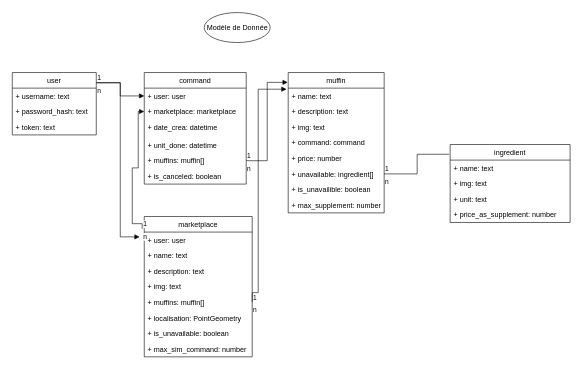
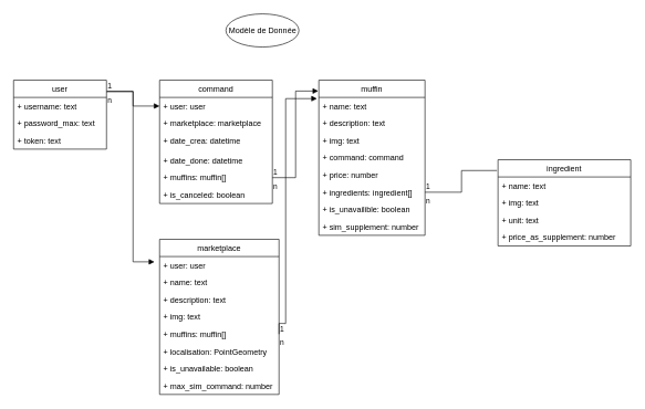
  <mxCell id="0" />
  <mxCell id="1" parent="0" />
  <mxCell id="2" value="user" style="swimlane;fontStyle=0;childLayout=stackLayout;horizontal=1;startSize=26;fillColor=none;horizontalStack=0;resizeParent=1;resizeParentMax=0;resizeLast=0;collapsible=1;marginBottom=0;" vertex="1" parent="1"><mxGeometry x="20" y="120" width="140" height="104" as="geometry" /></mxCell>
  <mxCell id="3" value="+ username: text" style="text;strokeColor=none;fillColor=none;align=left;verticalAlign=top;spacingLeft=4;spacingRight=4;overflow=hidden;rotatable=0;points=[[0,0.5],[1,0.5]];portConstraint=eastwest;" vertex="1" parent="2"><mxGeometry y="26" width="140" height="26" as="geometry" /></mxCell>
- <mxCell id="4" value="+ password_hash: text" style="text;strokeColor=none;fillColor=none;align=left;verticalAlign=top;spacingLeft=4;spacingRight=4;overflow=hidden;rotatable=0;points=[[0,0.5],[1,0.5]];portConstraint=eastwest;" vertex="1" parent="2"><mxGeometry y="52" width="140" height="26" as="geometry" /></mxCell>
+ <mxCell id="4" value="+ password_max: text" style="text;strokeColor=none;fillColor=none;align=left;verticalAlign=top;spacingLeft=4;spacingRight=4;overflow=hidden;rotatable=0;points=[[0,0.5],[1,0.5]];portConstraint=eastwest;" vertex="1" parent="2"><mxGeometry y="52" width="140" height="26" as="geometry" /></mxCell>
  <mxCell id="5" value="+ token: text" style="text;strokeColor=none;fillColor=none;align=left;verticalAlign=top;spacingLeft=4;spacingRight=4;overflow=hidden;rotatable=0;points=[[0,0.5],[1,0.5]];portConstraint=eastwest;" vertex="1" parent="2"><mxGeometry y="78" width="140" height="26" as="geometry" /></mxCell>
  <mxCell id="6" value="command" style="swimlane;fontStyle=0;childLayout=stackLayout;horizontal=1;startSize=26;fillColor=none;horizontalStack=0;resizeParent=1;resizeParentMax=0;resizeLast=0;collapsible=1;marginBottom=0;" vertex="1" parent="1"><mxGeometry x="240" y="120" width="170" height="186" as="geometry" /></mxCell>
  <mxCell id="7" value="+ user: user" style="text;strokeColor=none;fillColor=none;align=left;verticalAlign=top;spacingLeft=4;spacingRight=4;overflow=hidden;rotatable=0;points=[[0,0.5],[1,0.5]];portConstraint=eastwest;" vertex="1" parent="6"><mxGeometry y="26" width="170" height="26" as="geometry" /></mxCell>
  <mxCell id="8" value="+ marketplace: marketplace" style="text;strokeColor=none;fillColor=none;align=left;verticalAlign=top;spacingLeft=4;spacingRight=4;overflow=hidden;rotatable=0;points=[[0,0.5],[1,0.5]];portConstraint=eastwest;" vertex="1" parent="6"><mxGeometry y="52" width="170" height="26" as="geometry" /></mxCell>
  <mxCell id="9" value="+ date_crea: datetime" style="text;strokeColor=none;fillColor=none;align=left;verticalAlign=top;spacingLeft=4;spacingRight=4;overflow=hidden;rotatable=0;points=[[0,0.5],[1,0.5]];portConstraint=eastwest;" vertex="1" parent="6"><mxGeometry y="78" width="170" height="30" as="geometry" /></mxCell>
- <mxCell id="10" value="+ unit_done: datetime" style="text;strokeColor=none;fillColor=none;align=left;verticalAlign=top;spacingLeft=4;spacingRight=4;overflow=hidden;rotatable=0;points=[[0,0.5],[1,0.5]];portConstraint=eastwest;" vertex="1" parent="6"><mxGeometry y="108" width="170" height="26" as="geometry" /></mxCell>
+ <mxCell id="10" value="+ date_done: datetime" style="text;strokeColor=none;fillColor=none;align=left;verticalAlign=top;spacingLeft=4;spacingRight=4;overflow=hidden;rotatable=0;points=[[0,0.5],[1,0.5]];portConstraint=eastwest;" vertex="1" parent="6"><mxGeometry y="108" width="170" height="26" as="geometry" /></mxCell>
  <mxCell id="11" value="+ muffins: muffin[]" style="text;strokeColor=none;fillColor=none;align=left;verticalAlign=top;spacingLeft=4;spacingRight=4;overflow=hidden;rotatable=0;points=[[0,0.5],[1,0.5]];portConstraint=eastwest;" vertex="1" parent="6"><mxGeometry y="134" width="170" height="26" as="geometry" /></mxCell>
  <mxCell id="12" value="+ is_canceled: boolean" style="text;strokeColor=none;fillColor=none;align=left;verticalAlign=top;spacingLeft=4;spacingRight=4;overflow=hidden;rotatable=0;points=[[0,0.5],[1,0.5]];portConstraint=eastwest;" vertex="1" parent="6"><mxGeometry y="160" width="170" height="26" as="geometry" /></mxCell>
  <mxCell id="13" value="muffin" style="swimlane;fontStyle=0;childLayout=stackLayout;horizontal=1;startSize=26;fillColor=none;horizontalStack=0;resizeParent=1;resizeParentMax=0;resizeLast=0;collapsible=1;marginBottom=0;" vertex="1" parent="1"><mxGeometry x="480" y="120" width="160" height="234" as="geometry" /></mxCell>
  <mxCell id="14" value="+ name: text" style="text;strokeColor=none;fillColor=none;align=left;verticalAlign=top;spacingLeft=4;spacingRight=4;overflow=hidden;rotatable=0;points=[[0,0.5],[1,0.5]];portConstraint=eastwest;" vertex="1" parent="13"><mxGeometry y="26" width="160" height="26" as="geometry" /></mxCell>
  <mxCell id="15" value="+ description: text" style="text;strokeColor=none;fillColor=none;align=left;verticalAlign=top;spacingLeft=4;spacingRight=4;overflow=hidden;rotatable=0;points=[[0,0.5],[1,0.5]];portConstraint=eastwest;" vertex="1" parent="13"><mxGeometry y="52" width="160" height="26" as="geometry" /></mxCell>
  <mxCell id="16" value="+ img: text" style="text;strokeColor=none;fillColor=none;align=left;verticalAlign=top;spacingLeft=4;spacingRight=4;overflow=hidden;rotatable=0;points=[[0,0.5],[1,0.5]];portConstraint=eastwest;" vertex="1" parent="13"><mxGeometry y="78" width="160" height="26" as="geometry" /></mxCell>
  <mxCell id="17" value="+ command: command" style="text;strokeColor=none;fillColor=none;align=left;verticalAlign=top;spacingLeft=4;spacingRight=4;overflow=hidden;rotatable=0;points=[[0,0.5],[1,0.5]];portConstraint=eastwest;" vertex="1" parent="13"><mxGeometry y="104" width="160" height="26" as="geometry" /></mxCell>
  <mxCell id="18" value="+ price: number" style="text;strokeColor=none;fillColor=none;align=left;verticalAlign=top;spacingLeft=4;spacingRight=4;overflow=hidden;rotatable=0;points=[[0,0.5],[1,0.5]];portConstraint=eastwest;" vertex="1" parent="13"><mxGeometry y="130" width="160" height="26" as="geometry" /></mxCell>
- <mxCell id="19" value="+ unavailable: ingredient[]" style="text;strokeColor=none;fillColor=none;align=left;verticalAlign=top;spacingLeft=4;spacingRight=4;overflow=hidden;rotatable=0;points=[[0,0.5],[1,0.5]];portConstraint=eastwest;" vertex="1" parent="13"><mxGeometry y="156" width="160" height="26" as="geometry" /></mxCell>
+ <mxCell id="19" value="+ ingredients: ingredient[]" style="text;strokeColor=none;fillColor=none;align=left;verticalAlign=top;spacingLeft=4;spacingRight=4;overflow=hidden;rotatable=0;points=[[0,0.5],[1,0.5]];portConstraint=eastwest;" vertex="1" parent="13"><mxGeometry y="156" width="160" height="26" as="geometry" /></mxCell>
  <mxCell id="20" value="+ is_unavailible: boolean" style="text;strokeColor=none;fillColor=none;align=left;verticalAlign=top;spacingLeft=4;spacingRight=4;overflow=hidden;rotatable=0;points=[[0,0.5],[1,0.5]];portConstraint=eastwest;" vertex="1" parent="13"><mxGeometry y="182" width="160" height="26" as="geometry" /></mxCell>
- <mxCell id="21" value="+ max_supplement: number" style="text;strokeColor=none;fillColor=none;align=left;verticalAlign=top;spacingLeft=4;spacingRight=4;overflow=hidden;rotatable=0;points=[[0,0.5],[1,0.5]];portConstraint=eastwest;" vertex="1" parent="13"><mxGeometry y="208" width="160" height="26" as="geometry" /></mxCell>
+ <mxCell id="21" value="+ sim_supplement: number" style="text;strokeColor=none;fillColor=none;align=left;verticalAlign=top;spacingLeft=4;spacingRight=4;overflow=hidden;rotatable=0;points=[[0,0.5],[1,0.5]];portConstraint=eastwest;" vertex="1" parent="13"><mxGeometry y="208" width="160" height="26" as="geometry" /></mxCell>
  <mxCell id="22" value="ingredient" style="swimlane;fontStyle=0;childLayout=stackLayout;horizontal=1;startSize=26;fillColor=none;horizontalStack=0;resizeParent=1;resizeParentMax=0;resizeLast=0;collapsible=1;marginBottom=0;" vertex="1" parent="1"><mxGeometry x="750" y="240" width="200" height="130" as="geometry" /></mxCell>
  <mxCell id="23" value="+ name: text" style="text;strokeColor=none;fillColor=none;align=left;verticalAlign=top;spacingLeft=4;spacingRight=4;overflow=hidden;rotatable=0;points=[[0,0.5],[1,0.5]];portConstraint=eastwest;" vertex="1" parent="22"><mxGeometry y="26" width="200" height="26" as="geometry" /></mxCell>
  <mxCell id="24" value="+ img: text" style="text;strokeColor=none;fillColor=none;align=left;verticalAlign=top;spacingLeft=4;spacingRight=4;overflow=hidden;rotatable=0;points=[[0,0.5],[1,0.5]];portConstraint=eastwest;" vertex="1" parent="22"><mxGeometry y="52" width="200" height="26" as="geometry" /></mxCell>
  <mxCell id="25" value="+ unit: text" style="text;strokeColor=none;fillColor=none;align=left;verticalAlign=top;spacingLeft=4;spacingRight=4;overflow=hidden;rotatable=0;points=[[0,0.5],[1,0.5]];portConstraint=eastwest;" vertex="1" parent="22"><mxGeometry y="78" width="200" height="26" as="geometry" /></mxCell>
  <mxCell id="26" value="+ price_as_supplement: number" style="text;strokeColor=none;fillColor=none;align=left;verticalAlign=top;spacingLeft=4;spacingRight=4;overflow=hidden;rotatable=0;points=[[0,0.5],[1,0.5]];portConstraint=eastwest;" vertex="1" parent="22"><mxGeometry y="104" width="200" height="26" as="geometry" /></mxCell>
  <mxCell id="27" value="marketplace" style="swimlane;fontStyle=0;childLayout=stackLayout;horizontal=1;startSize=26;fillColor=none;horizontalStack=0;resizeParent=1;resizeParentMax=0;resizeLast=0;collapsible=1;marginBottom=0;" vertex="1" parent="1"><mxGeometry x="240" y="360" width="180" height="234" as="geometry" /></mxCell>
  <mxCell id="28" value="+ user: user" style="text;strokeColor=none;fillColor=none;align=left;verticalAlign=top;spacingLeft=4;spacingRight=4;overflow=hidden;rotatable=0;points=[[0,0.5],[1,0.5]];portConstraint=eastwest;" vertex="1" parent="27"><mxGeometry y="26" width="180" height="26" as="geometry" /></mxCell>
  <mxCell id="29" value="+ name: text" style="text;strokeColor=none;fillColor=none;align=left;verticalAlign=top;spacingLeft=4;spacingRight=4;overflow=hidden;rotatable=0;points=[[0,0.5],[1,0.5]];portConstraint=eastwest;" vertex="1" parent="27"><mxGeometry y="52" width="180" height="26" as="geometry" /></mxCell>
  <mxCell id="30" value="+ description: text" style="text;strokeColor=none;fillColor=none;align=left;verticalAlign=top;spacingLeft=4;spacingRight=4;overflow=hidden;rotatable=0;points=[[0,0.5],[1,0.5]];portConstraint=eastwest;" vertex="1" parent="27"><mxGeometry y="78" width="180" height="26" as="geometry" /></mxCell>
  <mxCell id="31" value="+ img: text" style="text;strokeColor=none;fillColor=none;align=left;verticalAlign=top;spacingLeft=4;spacingRight=4;overflow=hidden;rotatable=0;points=[[0,0.5],[1,0.5]];portConstraint=eastwest;" vertex="1" parent="27"><mxGeometry y="104" width="180" height="26" as="geometry" /></mxCell>
  <mxCell id="32" value="+ muffins: muffin[]" style="text;strokeColor=none;fillColor=none;align=left;verticalAlign=top;spacingLeft=4;spacingRight=4;overflow=hidden;rotatable=0;points=[[0,0.5],[1,0.5]];portConstraint=eastwest;" vertex="1" parent="27"><mxGeometry y="130" width="180" height="26" as="geometry" /></mxCell>
  <mxCell id="33" value="+ localisation: PointGeometry" style="text;strokeColor=none;fillColor=none;align=left;verticalAlign=top;spacingLeft=4;spacingRight=4;overflow=hidden;rotatable=0;points=[[0,0.5],[1,0.5]];portConstraint=eastwest;" vertex="1" parent="27"><mxGeometry y="156" width="180" height="26" as="geometry" /></mxCell>
  <mxCell id="34" value="+ is_unavailable: boolean" style="text;strokeColor=none;fillColor=none;align=left;verticalAlign=top;spacingLeft=4;spacingRight=4;overflow=hidden;rotatable=0;points=[[0,0.5],[1,0.5]];portConstraint=eastwest;" vertex="1" parent="27"><mxGeometry y="182" width="180" height="26" as="geometry" /></mxCell>
  <mxCell id="35" value="+ max_sim_command: number" style="text;strokeColor=none;fillColor=none;align=left;verticalAlign=top;spacingLeft=4;spacingRight=4;overflow=hidden;rotatable=0;points=[[0,0.5],[1,0.5]];portConstraint=eastwest;" vertex="1" parent="27"><mxGeometry y="208" width="180" height="26" as="geometry" /></mxCell>
  <mxCell id="36" value="n" style="endArrow=none;endFill=1;html=1;edgeStyle=orthogonalEdgeStyle;align=left;verticalAlign=top;rounded=0;exitX=1;exitY=0.5;exitDx=0;exitDy=0;entryX=-0.008;entryY=0.125;entryDx=0;entryDy=0;entryPerimeter=0;" edge="1" parent="1" source="19" target="22"><mxGeometry x="-1" relative="1" as="geometry"><mxPoint x="620" y="320" as="sourcePoint" /><mxPoint x="710" y="230" as="targetPoint" /></mxGeometry></mxCell>
  <mxCell id="37" value="1" style="edgeLabel;resizable=0;html=1;align=left;verticalAlign=bottom;" connectable="0" vertex="1" parent="36"><mxGeometry x="-1" relative="1" as="geometry" /></mxCell>
  <mxCell id="38" value="n" style="endArrow=block;endFill=1;html=1;edgeStyle=orthogonalEdgeStyle;align=left;verticalAlign=top;rounded=0;exitX=1;exitY=0.5;exitDx=0;exitDy=0;entryX=-0.005;entryY=0.07;entryDx=0;entryDy=0;entryPerimeter=0;" edge="1" parent="1" source="11" target="13"><mxGeometry x="-1" relative="1" as="geometry"><mxPoint x="460" y="400" as="sourcePoint" /><mxPoint x="620" y="400" as="targetPoint" /></mxGeometry></mxCell>
  <mxCell id="39" value="1" style="edgeLabel;resizable=0;html=1;align=left;verticalAlign=bottom;" connectable="0" vertex="1" parent="38"><mxGeometry x="-1" relative="1" as="geometry" /></mxCell>
  <mxCell id="40" value="n" style="endArrow=block;endFill=1;html=1;edgeStyle=orthogonalEdgeStyle;align=left;verticalAlign=top;rounded=0;exitX=1;exitY=0.5;exitDx=0;exitDy=0;entryX=-0.017;entryY=0.069;entryDx=0;entryDy=0;entryPerimeter=0;" edge="1" parent="1" source="32" target="14"><mxGeometry x="-1" relative="1" as="geometry"><mxPoint x="300" y="480" as="sourcePoint" /><mxPoint x="460" y="480" as="targetPoint" /><Array as="points"><mxPoint x="430" y="487" /><mxPoint x="430" y="148" /></Array></mxGeometry></mxCell>
  <mxCell id="41" value="1" style="edgeLabel;resizable=0;html=1;align=left;verticalAlign=bottom;" connectable="0" vertex="1" parent="40"><mxGeometry x="-1" relative="1" as="geometry" /></mxCell>
  <mxCell id="42" value="1" style="endArrow=block;endFill=1;html=1;edgeStyle=orthogonalEdgeStyle;align=left;verticalAlign=top;rounded=0;exitX=1.006;exitY=0.16;exitDx=0;exitDy=0;exitPerimeter=0;entryX=0;entryY=0.5;entryDx=0;entryDy=0;" edge="1" parent="1" source="2" target="7"><mxGeometry x="-1" relative="1" as="geometry"><mxPoint x="100" y="310" as="sourcePoint" /><mxPoint x="260" y="310" as="targetPoint" /></mxGeometry></mxCell>
  <mxCell id="43" value="1" style="edgeLabel;resizable=0;html=1;align=left;verticalAlign=bottom;" connectable="0" vertex="1" parent="42"><mxGeometry x="-1" relative="1" as="geometry" /></mxCell>
- <mxCell id="44" value="n" style="endArrow=block;endFill=1;html=1;edgeStyle=orthogonalEdgeStyle;align=left;verticalAlign=top;rounded=0;entryX=0;entryY=0.5;entryDx=0;entryDy=0;exitX=-0.019;exitY=0.089;exitDx=0;exitDy=0;exitPerimeter=0;" edge="1" parent="1" source="27" target="8"><mxGeometry x="-1" relative="1" as="geometry"><mxPoint x="60" y="400" as="sourcePoint" /><mxPoint x="220" y="400" as="targetPoint" /><Array as="points"><mxPoint x="220" y="372" /><mxPoint x="220" y="279" /><mxPoint x="230" y="279" /><mxPoint x="230" y="185" /></Array></mxGeometry></mxCell>
- <mxCell id="45" value="1" style="edgeLabel;resizable=0;html=1;align=left;verticalAlign=bottom;" connectable="0" vertex="1" parent="44"><mxGeometry x="-1" relative="1" as="geometry" /></mxCell>
  <mxCell id="46" value="n" style="endArrow=block;endFill=1;html=1;edgeStyle=orthogonalEdgeStyle;align=left;verticalAlign=top;rounded=0;exitX=0.998;exitY=0.167;exitDx=0;exitDy=0;exitPerimeter=0;entryX=-0.043;entryY=0.308;entryDx=0;entryDy=0;entryPerimeter=0;" edge="1" parent="1" source="2" target="28"><mxGeometry x="-1" relative="1" as="geometry"><mxPoint x="20" y="410" as="sourcePoint" /><mxPoint x="180" y="410" as="targetPoint" /></mxGeometry></mxCell>
  <mxCell id="47" value="1" style="edgeLabel;resizable=0;html=1;align=left;verticalAlign=bottom;" connectable="0" vertex="1" parent="46"><mxGeometry x="-1" relative="1" as="geometry" /></mxCell>
  <mxCell id="48" value="Modèle de Donnée" style="ellipse;html=1;" vertex="1" parent="1"><mxGeometry x="340" y="20" width="110" height="50" as="geometry" /></mxCell>
